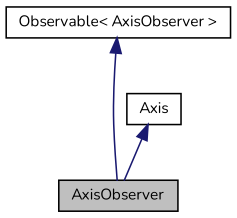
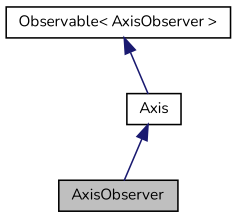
  digraph {
    fontname=Nunito
    node [color=black fontname=Nunito fontsize=10 shape=record]
    edge [color=midnightblue dir=back fontname=Nunito fontsize=10 labelfontname=FreeSans labelfontsize=10 style=solid]
    n1 [fillcolor=grey75 fontcolor=black height=0.2 label=AxisObserver style=filled width=0.4]
    n2 [height=0.2 label=Axis width=0.4]
    n3 [height=0.2 label="Observable\< AxisObserver \>" width=0.4]
    n2 -> n1
-   n3 -> n1
+   n3 -> n2
  }
